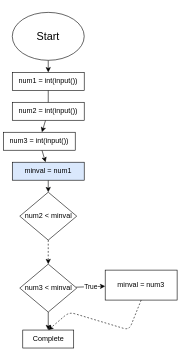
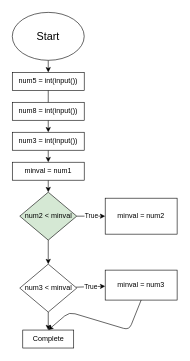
  <mxCell id="0" />
  <mxCell id="1" parent="0" />
  <mxCell id="2" value="" style="edgeStyle=none;html=1;fontSize=18;" parent="1" source="3" target="5" edge="1"><mxGeometry relative="1" as="geometry" /></mxCell>
  <mxCell id="3" value="&lt;font style=&quot;font-size: 18px;&quot;&gt;Start&lt;/font&gt;" style="ellipse;whiteSpace=wrap;html=1;" parent="1" vertex="1"><mxGeometry x="20" width="120" height="80" as="geometry" y="20" /></mxCell>
  <mxCell id="4" value="" style="edgeStyle=none;html=1;fontSize=18;" parent="1" source="5" edge="1"><mxGeometry relative="1" as="geometry"><mxPoint x="80" y="200" as="targetPoint" /></mxGeometry></mxCell>
- <mxCell id="5" value="num1 = int(input())&lt;br&gt;" style="whiteSpace=wrap;html=1;" parent="1" vertex="1"><mxGeometry x="20" y="120" width="120" height="30" as="geometry" /></mxCell>
+ <mxCell id="5" value="num5 = int(input())&lt;br&gt;" style="whiteSpace=wrap;html=1;" parent="1" vertex="1"><mxGeometry x="20" y="120" width="120" height="30" as="geometry" /></mxCell>
  <mxCell id="6" value="" style="edgeStyle=none;html=1;" edge="1" parent="1" source="7" target="9"><mxGeometry relative="1" as="geometry" /></mxCell>
- <mxCell id="7" value="num2 = int(input())" style="whiteSpace=wrap;html=1;" parent="1" vertex="1"><mxGeometry x="20" y="170" width="120" height="30" as="geometry" /></mxCell>
+ <mxCell id="7" value="num8 = int(input())" style="whiteSpace=wrap;html=1;" parent="1" vertex="1"><mxGeometry x="20" y="170" width="120" height="30" as="geometry" /></mxCell>
  <mxCell id="8" value="" style="edgeStyle=none;html=1;" edge="1" parent="1" source="9" target="11"><mxGeometry relative="1" as="geometry" /></mxCell>
- <mxCell id="9" value="num3 = int(input())" style="whiteSpace=wrap;html=1;" vertex="1" parent="1"><mxGeometry x="5" y="220" width="120" height="30" as="geometry" /></mxCell>
+ <mxCell id="9" value="num3 = int(input())" style="whiteSpace=wrap;html=1;" vertex="1" parent="1"><mxGeometry x="20" y="220" width="120" height="30" as="geometry" /></mxCell>
  <mxCell id="10" value="" style="edgeStyle=none;html=1;" edge="1" parent="1" source="11" target="14"><mxGeometry relative="1" as="geometry" /></mxCell>
- <mxCell id="11" value="minval = num1" style="whiteSpace=wrap;html=1;fillColor=#dae8fc;" vertex="1" parent="1"><mxGeometry x="20" y="270" width="120" height="30" as="geometry" /></mxCell>
- <mxCell id="13" value="" style="edgeStyle=none;html=1;dashed=1;" edge="1" parent="1" source="14" target="18"><mxGeometry relative="1" as="geometry" /></mxCell>
- <mxCell id="14" value="num2 &amp;lt; minval" style="rhombus;whiteSpace=wrap;html=1;" vertex="1" parent="1"><mxGeometry x="32.5" y="320" width="95" height="80" as="geometry" /></mxCell>
+ <mxCell id="11" value="minval = num1" style="whiteSpace=wrap;html=1;" vertex="1" parent="1"><mxGeometry x="20" y="270" width="120" height="30" as="geometry" /></mxCell>
+ <mxCell id="12" value="True" style="edgeStyle=none;html=1;" edge="1" parent="1" source="14" target="15"><mxGeometry relative="1" as="geometry" /></mxCell>
+ <mxCell id="13" value="" style="edgeStyle=none;html=1;" edge="1" parent="1" source="14" target="18"><mxGeometry relative="1" as="geometry" /></mxCell>
+ <mxCell id="14" value="num2 &amp;lt; minval" style="rhombus;whiteSpace=wrap;html=1;fillColor=#d5e8d4;" vertex="1" parent="1"><mxGeometry x="32.5" y="320" width="95" height="80" as="geometry" /></mxCell>
+ <mxCell id="15" value="minval = num2" style="whiteSpace=wrap;html=1;" vertex="1" parent="1"><mxGeometry x="175" y="330" width="120" height="60" as="geometry" /></mxCell>
  <mxCell id="16" value="True" style="edgeStyle=none;html=1;" edge="1" parent="1" source="18" target="19"><mxGeometry relative="1" as="geometry" /></mxCell>
  <mxCell id="17" value="" style="edgeStyle=none;html=1;" edge="1" parent="1" source="18" target="20"><mxGeometry relative="1" as="geometry" /></mxCell>
  <mxCell id="18" value="num3 &amp;lt; minval" style="rhombus;whiteSpace=wrap;html=1;" vertex="1" parent="1"><mxGeometry x="32.5" y="440" width="95" height="80" as="geometry" /></mxCell>
  <mxCell id="19" value="minval = num3" style="whiteSpace=wrap;html=1;" vertex="1" parent="1"><mxGeometry x="175" y="450" width="120" height="50" as="geometry" /></mxCell>
  <mxCell id="20" value="Complete" style="whiteSpace=wrap;html=1;" vertex="1" parent="1"><mxGeometry x="37.5" y="550" width="85" height="30" as="geometry" /></mxCell>
- <mxCell id="21" value="" style="endArrow=classic;html=1;entryX=0.5;entryY=0;entryDx=0;entryDy=0;exitX=0.5;exitY=1;exitDx=0;exitDy=0;dashed=1;" edge="1" parent="1" source="19" target="20"><mxGeometry width="50" height="50" relative="1" as="geometry"><mxPoint x="245" y="560" as="sourcePoint" /><mxPoint x="260" y="510" as="targetPoint" /><Array as="points"><mxPoint x="215" y="550" /><mxPoint x="115" y="520" /></Array></mxGeometry></mxCell>
+ <mxCell id="21" value="" style="endArrow=classic;html=1;entryX=0.5;entryY=0;entryDx=0;entryDy=0;exitX=0.5;exitY=1;exitDx=0;exitDy=0;" edge="1" parent="1" source="19" target="20"><mxGeometry width="50" height="50" relative="1" as="geometry"><mxPoint x="245" y="560" as="sourcePoint" /><mxPoint x="260" y="510" as="targetPoint" /><Array as="points"><mxPoint x="215" y="550" /><mxPoint x="115" y="520" /></Array></mxGeometry></mxCell>
